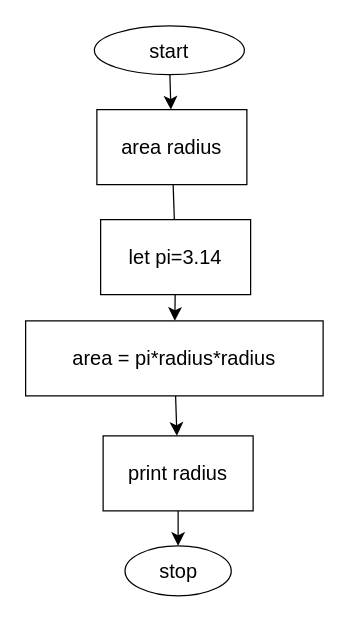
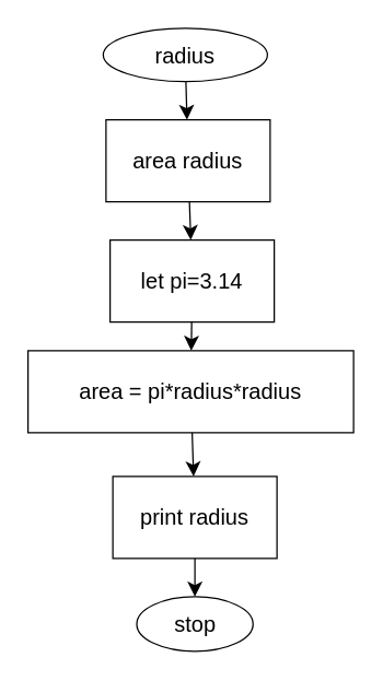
  <mxCell id="0" />
  <mxCell id="1" parent="0" />
  <mxCell id="2" value="" style="edgeStyle=none;curved=1;rounded=0;orthogonalLoop=1;jettySize=auto;html=1;fontSize=12;startSize=8;endSize=8;" edge="1" parent="1" source="3" target="5"><mxGeometry relative="1" as="geometry" /></mxCell>
- <mxCell id="3" value="start" style="ellipse;whiteSpace=wrap;html=1;fontSize=16;" vertex="1" parent="1"><mxGeometry x="75" y="20" width="120" height="39" as="geometry" /></mxCell>
- <mxCell id="4" value="" style="edgeStyle=none;curved=1;rounded=0;orthogonalLoop=1;jettySize=auto;html=1;fontSize=12;startSize=8;endSize=8;endArrow=none;" edge="1" parent="1" source="5" target="7"><mxGeometry relative="1" as="geometry" /></mxCell>
+ <mxCell id="3" value="radius" style="ellipse;whiteSpace=wrap;html=1;fontSize=16;" vertex="1" parent="1"><mxGeometry x="75" y="20" width="120" height="39" as="geometry" /></mxCell>
+ <mxCell id="4" value="" style="edgeStyle=none;curved=1;rounded=0;orthogonalLoop=1;jettySize=auto;html=1;fontSize=12;startSize=8;endSize=8;" edge="1" parent="1" source="5" target="7"><mxGeometry relative="1" as="geometry" /></mxCell>
  <mxCell id="5" value="area radius" style="whiteSpace=wrap;html=1;fontSize=16;" vertex="1" parent="1"><mxGeometry x="77" y="87" width="120" height="60" as="geometry" /></mxCell>
  <mxCell id="6" value="" style="edgeStyle=none;curved=1;rounded=0;orthogonalLoop=1;jettySize=auto;html=1;fontSize=12;startSize=8;endSize=8;" edge="1" parent="1" source="7" target="9"><mxGeometry relative="1" as="geometry" /></mxCell>
  <mxCell id="7" value="let pi=3.14" style="whiteSpace=wrap;html=1;fontSize=16;" vertex="1" parent="1"><mxGeometry x="80" y="175" width="120" height="60" as="geometry" /></mxCell>
  <mxCell id="8" value="" style="edgeStyle=none;curved=1;rounded=0;orthogonalLoop=1;jettySize=auto;html=1;fontSize=12;startSize=8;endSize=8;" edge="1" parent="1" source="9" target="11"><mxGeometry relative="1" as="geometry" /></mxCell>
  <mxCell id="9" value="area = pi*radius*radius" style="whiteSpace=wrap;html=1;fontSize=16;" vertex="1" parent="1"><mxGeometry x="20" y="256" width="238" height="60" as="geometry" /></mxCell>
  <mxCell id="10" value="" style="edgeStyle=none;curved=1;rounded=0;orthogonalLoop=1;jettySize=auto;html=1;fontSize=12;startSize=8;endSize=8;" edge="1" parent="1" source="11" target="12"><mxGeometry relative="1" as="geometry" /></mxCell>
  <mxCell id="11" value="print radius" style="whiteSpace=wrap;html=1;fontSize=16;" vertex="1" parent="1"><mxGeometry x="82" y="348" width="120" height="60" as="geometry" /></mxCell>
  <mxCell id="12" value="stop" style="ellipse;whiteSpace=wrap;html=1;fontSize=16;" vertex="1" parent="1"><mxGeometry x="99.5" y="436" width="85" height="40" as="geometry" /></mxCell>
